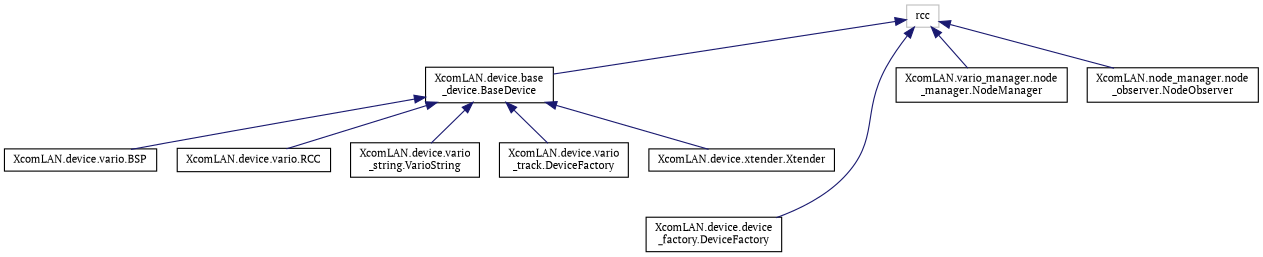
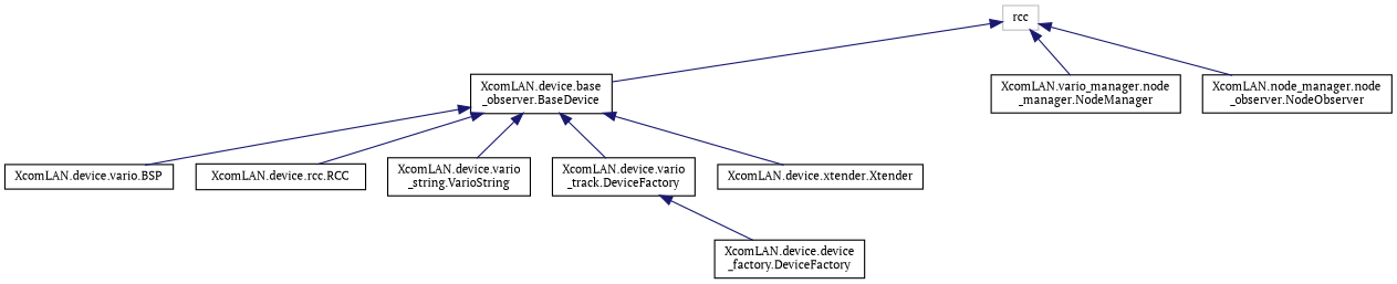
  digraph {
    fontname="PT Serif"
    rankdir=TB
    node [color=black fillcolor=white fontname="PT Serif" fontsize=10 shape=record style=filled]
    edge [color=midnightblue dir=back fontname="PT Serif" fontsize=10 labelfontname=Helvetica labelfontsize=10 style=solid]
    n1 [color=grey75 height=0.2 label=rcc width=0.4]
-   n2 [height=0.2 label="XcomLAN.device.base\l_device.BaseDevice" width=0.4]
+   n2 [height=0.2 label="XcomLAN.device.base\l_observer.BaseDevice" width=0.4]
    n3 [height=0.2 label="XcomLAN.device.device\l_factory.DeviceFactory" width=0.4]
    n4 [height=0.2 label="XcomLAN.vario_manager.node\l_manager.NodeManager" width=0.4]
    n5 [height=0.2 label="XcomLAN.node_manager.node\l_observer.NodeObserver" width=0.4]
    n6 [height=0.2 label="XcomLAN.device.vario.BSP" width=0.4]
-   n7 [height=0.2 label="XcomLAN.device.vario.RCC" width=0.4]
+   n7 [height=0.2 label="XcomLAN.device.rcc.RCC" width=0.4]
    n8 [height=0.2 label="XcomLAN.device.vario\l_string.VarioString" width=0.4]
    n9 [height=0.2 label="XcomLAN.device.vario\l_track.DeviceFactory" width=0.4]
    n10 [height=0.2 label="XcomLAN.device.xtender.Xtender" width=0.4]
    n1 -> n2
-   n1 -> n3
+   n9 -> n3
    n1 -> n4
    n1 -> n5
    n2 -> n6
    n2 -> n7
    n2 -> n8
    n2 -> n9
    n2 -> n10
  }
